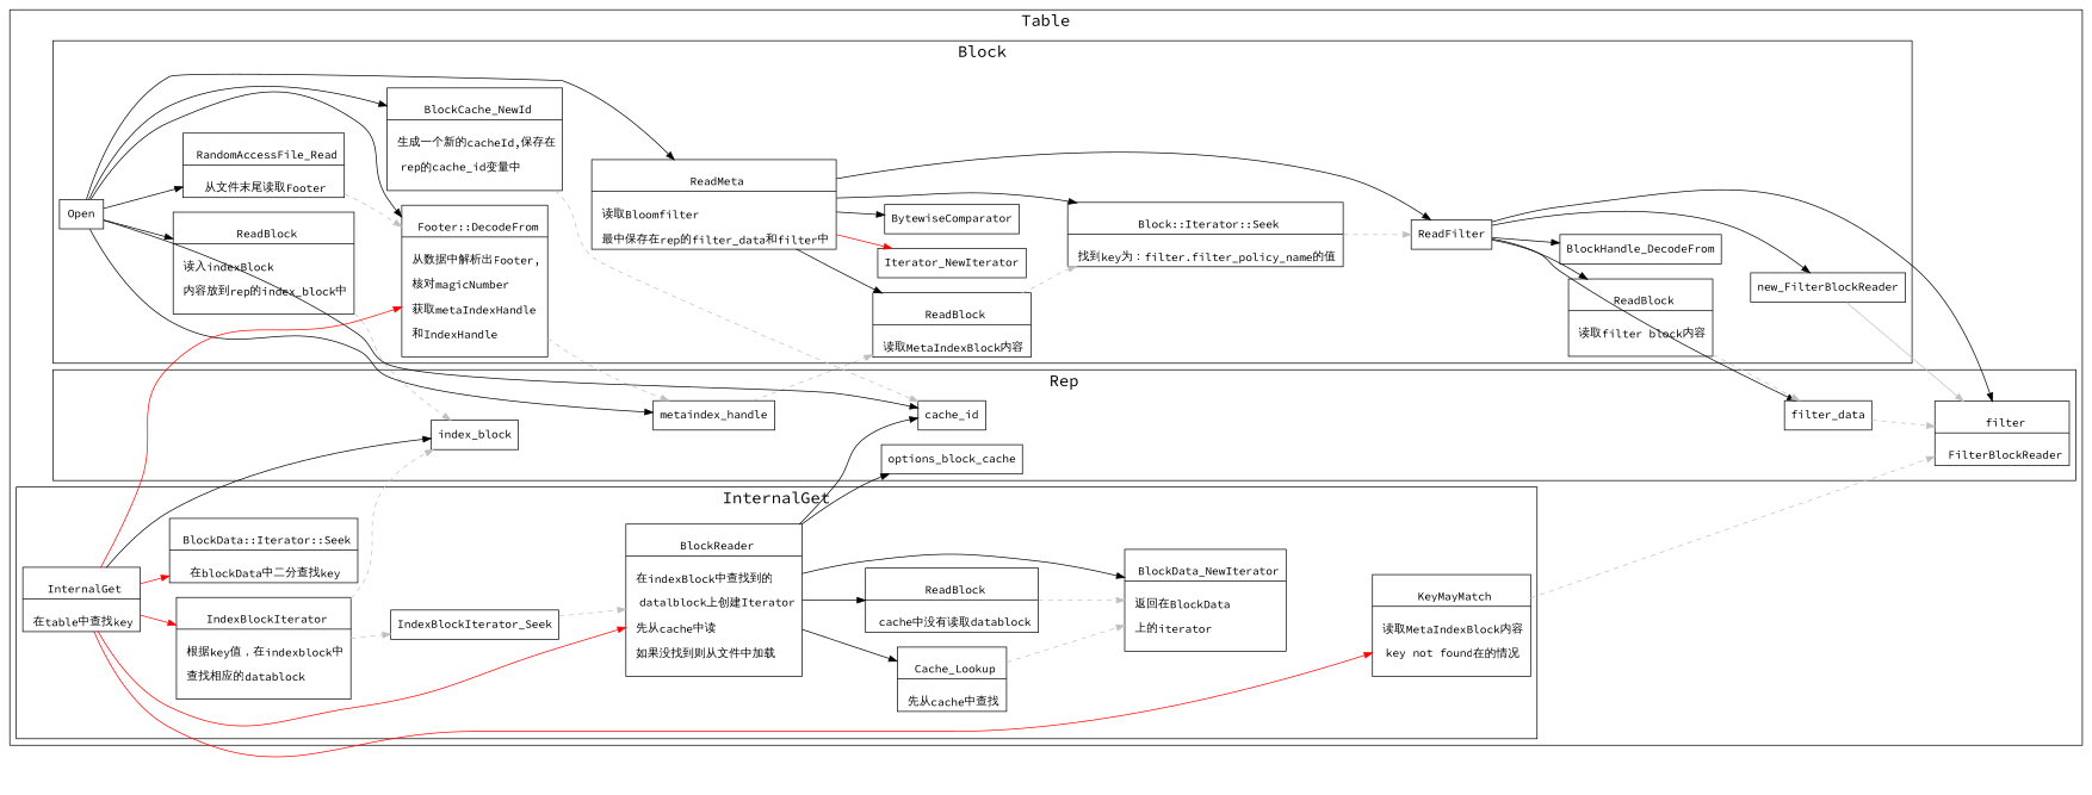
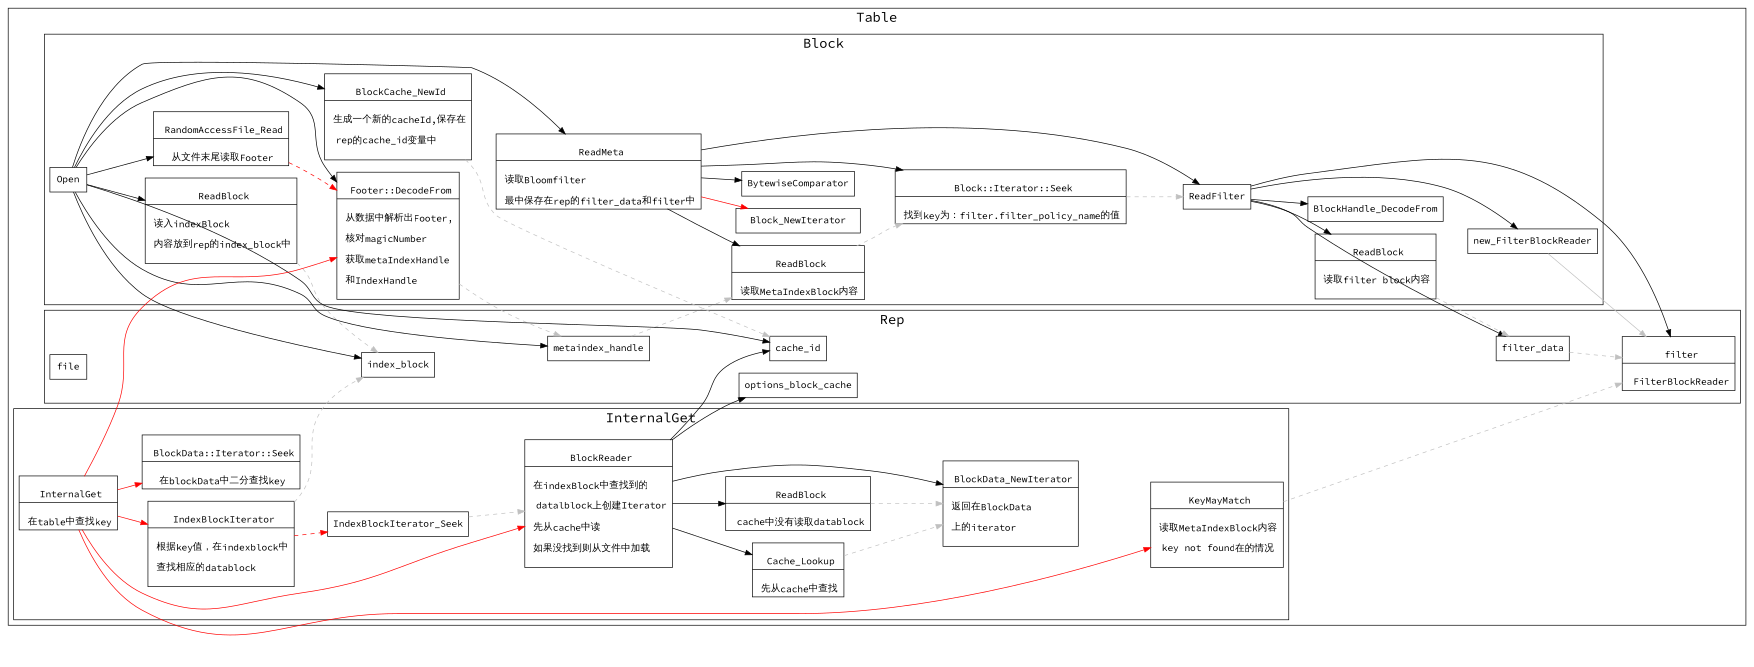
  digraph {
    fontname="Source Code Pro"
    newrank=true
    rankdir=LR
    node [fontname="Source Code Pro" shape=record]
    edge [fontname="Source Code Pro"]
    cache_id [shape=box]
    index_block [shape=box]
    metaindex_handle [shape=box]
    n4 [label="{{\n        filter|\n          FilterBlockReader\n      }}"]
    filter_data [shape=box]
+   file [shape=box]
    options_block_cache [shape=box]
    n8 [label="{{\n        ReadBlock|\n          读取MetaIndexBlock内容\n      }}"]
    n9 [label="{{\n        RandomAccessFile_Read|\n          从文件末尾读取Footer\n      }}"]
    n10 [label="{{\n        Footer::DecodeFrom|\n          从数据中解析出Footer,\l \n          核对magicNumber\l\n          获取metaIndexHandle\l \n          和IndexHandle\l\n      }}"]
    n11 [label="{{\n        ReadBlock|\n          读入indexBlock\l \n          内容放到rep的index_block中\l\n      }}"]
    n12 [label="{{\n        BlockCache_NewId|\n          生成一个新的cacheId,保存在\l\n          rep的cache_id变量中\l\n      }}"]
    n13 [label="{{\n        Block::Iterator::Seek|\n          找到key为：filter.filter_policy_name的值\n      }}"]
    n14 [label="{{\n        ReadMeta|\n          读取Bloomfilter\l\n          最中保存在rep的filter_data和filter中\n      }}"]
-   Block_NewIterator [shape=box label=Iterator_NewIterator]
+   Block_NewIterator [shape=box]
    BytewiseComparator [shape=box]
    ReadFilter [shape=box]
    n18 [label="{{\n        ReadBlock|\n          读取filter block内容\l\n      }}"]
    Open [shape=box]
    BlockHandle_DecodeFrom [shape=box]
    new_FilterBlockReader [shape=box]
    n22 [label="{{\n        KeyMayMatch|\n          读取MetaIndexBlock内容\l \n          key not found在的情况\l\n      }}"]
    n23 [label="{{\n        IndexBlockIterator|\n          根据key值，在indexblock中\l \n          查找相应的datablock\l\n      }}"]
    IndexBlockIterator_Seek [shape=box]
    n25 [label="{{\n        InternalGet|\n          在table中查找key\n      }}"]
    n26 [label="{{\n        BlockReader|\n          在indexBlock中查找到的\l \n          datalblock上创建Iterator\l\n          先从cache中读\l\n          如果没找到则从文件中加载\l\n      }}"]
    n27 [label="{{\n          BlockData::Iterator::Seek|\n          在blockData中二分查找key\n        }}"]
    n28 [label="{{\n          Cache_Lookup|\n          先从cache中查找\n        }}"]
    n29 [label="{{\n          ReadBlock|\n          cache中没有读取datablock\n        }}"]
    n30 [label="{{\n          BlockData_NewIterator|\n          返回在BlockData\l \n          上的iterator\l\n        }}"]
    subgraph cluster_1 {
      fontsize=20
      label=Table
      subgraph cluster_2 {
        fontsize=20
        label=Rep
        cache_id
        index_block
        metaindex_handle
        n4
        filter_data
+       file
        options_block_cache
      }
      subgraph cluster_3 {
        fontsize=20
        label=Block
        n8
        n9
        n10
        n11
        n12
        n13
        n14
        Block_NewIterator
        BytewiseComparator
        ReadFilter
        n18
        Open
        BlockHandle_DecodeFrom
        new_FilterBlockReader
      }
      subgraph cluster_4 {
        fontsize=20
        label=InternalGet
        n22
        n23
        IndexBlockIterator_Seek
        n25
        n26
        n27
        n28
        n29
        n30
      }
    }
    metaindex_handle -> n8 [color=gray style=dashed]
    filter_data -> n4 [color=gray style=dashed]
    n8 -> n13 [color=gray style=dashed]
-   n9 -> n10 [color=gray style=dashed]
+   n9 -> n10 [color=red style=dashed]
    n10 -> metaindex_handle [color=gray style=dashed]
    n11 -> index_block [color=gray style=dashed]
    n12 -> cache_id [color=gray style=dashed]
    n13 -> ReadFilter [color=gray style=dashed]
    n14 -> n8
    n14 -> n13
    n14 -> Block_NewIterator [color=red]
    n14 -> BytewiseComparator
    n14 -> ReadFilter
    ReadFilter -> n4
    ReadFilter -> filter_data
    ReadFilter -> n18
    ReadFilter -> BlockHandle_DecodeFrom
    ReadFilter -> new_FilterBlockReader
    n18 -> filter_data [color=gray style=dashed]
    Open -> cache_id
-   n25 -> index_block
+   Open -> index_block
    Open -> metaindex_handle
    Open -> n9
    Open -> n10
    Open -> n11
    Open -> n12
    Open -> n14
    new_FilterBlockReader -> n4 [color=gray style=solid]
    n22 -> n4 [color=gray style=dashed]
    n23 -> index_block [color=gray style=dashed]
-   n23 -> IndexBlockIterator_Seek [color=gray style=dashed]
+   n23 -> IndexBlockIterator_Seek [color=red style=dashed]
    IndexBlockIterator_Seek -> n26 [color=gray style=dashed]
    n25 -> n10 [color=red]
    n25 -> n22 [color=red]
    n25 -> n23 [color=red]
    n25 -> n26 [color=red]
    n25 -> n27 [color=red]
    n26 -> cache_id
    n26 -> options_block_cache
    n26 -> n28
    n26 -> n29
    n26 -> n30
    n28 -> n30 [color=gray style=dashed]
    n29 -> n30 [color=gray style=dashed]
  }
